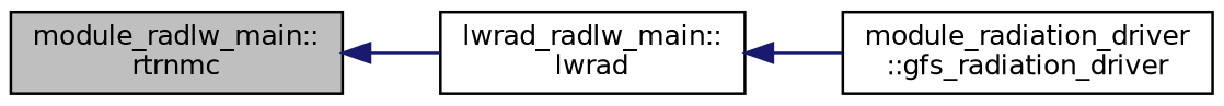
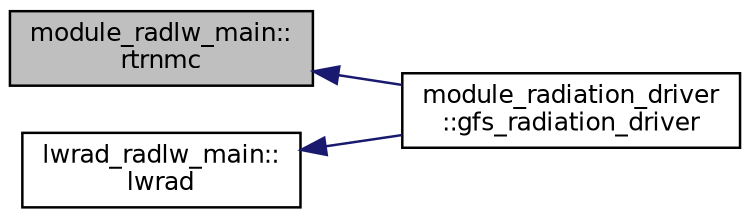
  digraph {
    rankdir=LR
    node [color=black fillcolor=white fontname=Helvetica fontsize=10 shape=record style=filled]
    edge [color=midnightblue dir=back fontname=Helvetica fontsize=10 labelfontname=Helvetica labelfontsize=10 style=solid]
    n1 [fillcolor=grey75 fontcolor=black height=0.2 label="module_radlw_main::\lrtrnmc" width=0.4]
    n2 [height=0.2 label="lwrad_radlw_main::\llwrad" width=0.4]
    n3 [height=0.2 label="module_radiation_driver\l::gfs_radiation_driver" width=0.4]
-   n1 -> n2
+   n1 -> n3
    n2 -> n3
  }
